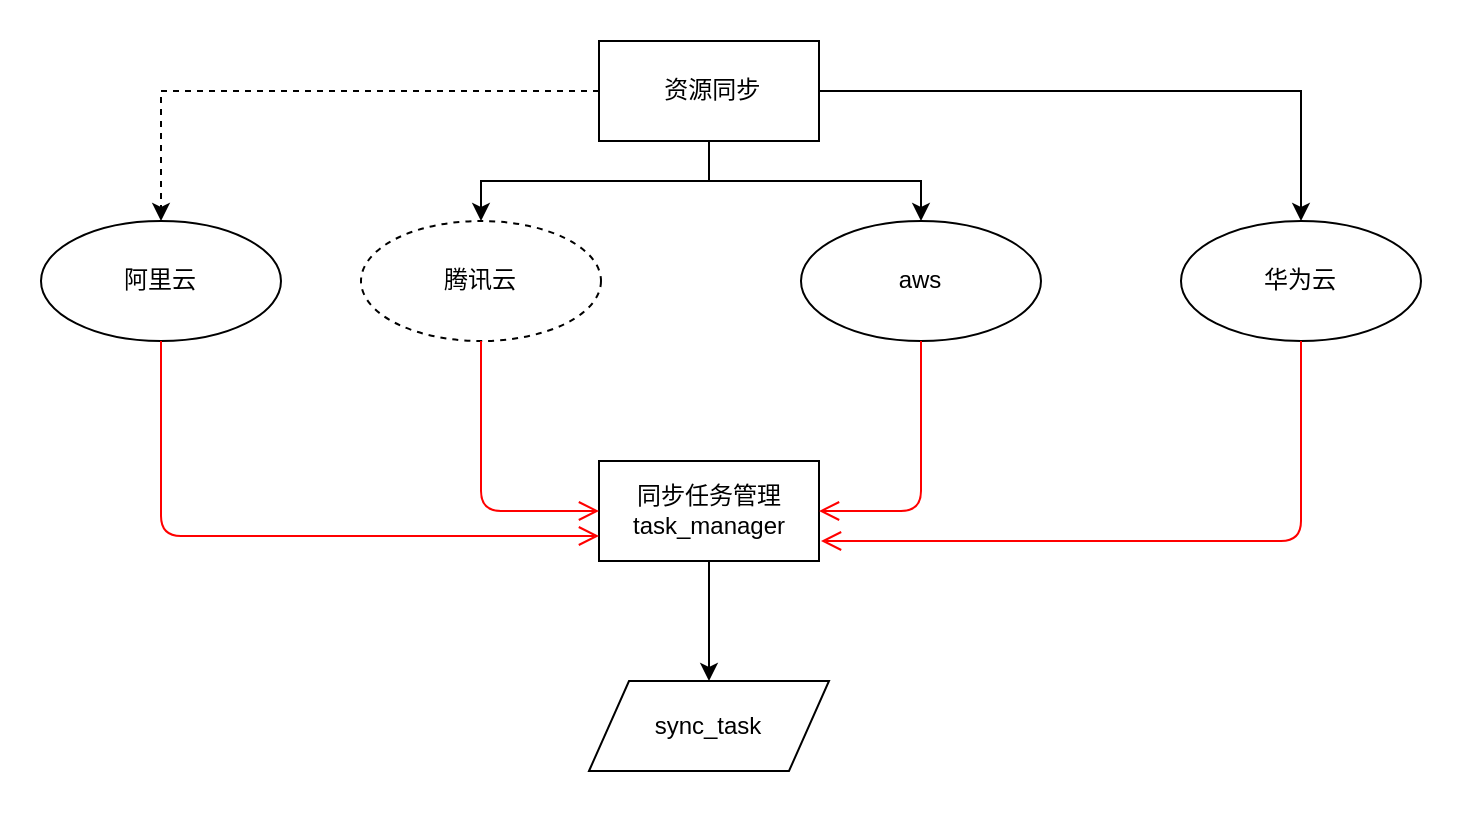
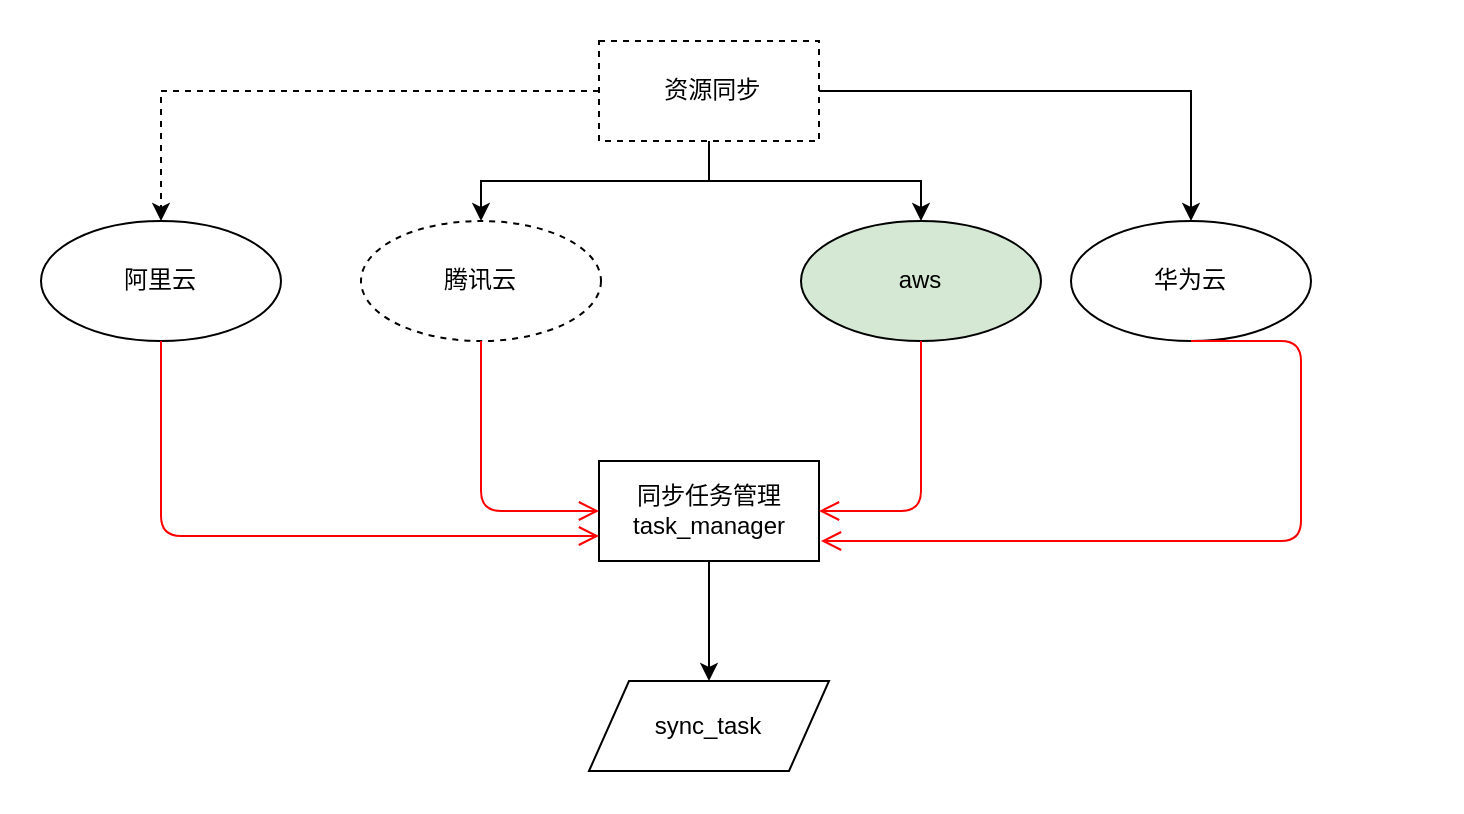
  <mxCell id="0" />
  <mxCell id="1" parent="0" />
  <mxCell id="2" value="" style="edgeStyle=orthogonalEdgeStyle;rounded=0;orthogonalLoop=1;jettySize=auto;html=1;dashed=1;" edge="1" parent="1" source="6" target="7"><mxGeometry relative="1" as="geometry" /></mxCell>
  <mxCell id="3" value="" style="edgeStyle=orthogonalEdgeStyle;rounded=0;orthogonalLoop=1;jettySize=auto;html=1;" edge="1" parent="1" source="6" target="8"><mxGeometry relative="1" as="geometry" /></mxCell>
  <mxCell id="4" value="" style="edgeStyle=orthogonalEdgeStyle;rounded=0;orthogonalLoop=1;jettySize=auto;html=1;" edge="1" parent="1" source="6" target="9"><mxGeometry relative="1" as="geometry" /></mxCell>
  <mxCell id="5" value="" style="edgeStyle=orthogonalEdgeStyle;rounded=0;orthogonalLoop=1;jettySize=auto;html=1;" edge="1" parent="1" source="6" target="10"><mxGeometry relative="1" as="geometry" /></mxCell>
- <mxCell id="6" value="&amp;nbsp;资源同步" style="html=1;" vertex="1" parent="1"><mxGeometry x="299" y="20" width="110" height="50" as="geometry" /></mxCell>
+ <mxCell id="6" value="&amp;nbsp;资源同步" style="html=1;dashed=1;" vertex="1" parent="1"><mxGeometry x="299" y="20" width="110" height="50" as="geometry" /></mxCell>
  <mxCell id="7" value="阿里云" style="ellipse;whiteSpace=wrap;html=1;" vertex="1" parent="1"><mxGeometry x="20" y="110" width="120" height="60" as="geometry" /></mxCell>
  <mxCell id="8" value="腾讯云" style="ellipse;whiteSpace=wrap;html=1;dashed=1;" vertex="1" parent="1"><mxGeometry x="180" y="110" width="120" height="60" as="geometry" /></mxCell>
- <mxCell id="9" value="aws" style="ellipse;whiteSpace=wrap;html=1;" vertex="1" parent="1"><mxGeometry x="400" y="110" width="120" height="60" as="geometry" /></mxCell>
- <mxCell id="10" value="华为云" style="ellipse;whiteSpace=wrap;html=1;" vertex="1" parent="1"><mxGeometry x="590" y="110" width="120" height="60" as="geometry" /></mxCell>
+ <mxCell id="9" value="aws" style="ellipse;whiteSpace=wrap;html=1;fillColor=#d5e8d4;" vertex="1" parent="1"><mxGeometry x="400" y="110" width="120" height="60" as="geometry" /></mxCell>
+ <mxCell id="10" value="华为云" style="ellipse;whiteSpace=wrap;html=1;" vertex="1" parent="1"><mxGeometry x="535" y="110" width="120" height="60" as="geometry" /></mxCell>
  <mxCell id="11" value="" style="edgeStyle=orthogonalEdgeStyle;rounded=0;orthogonalLoop=1;jettySize=auto;html=1;" edge="1" parent="1" source="12" target="17"><mxGeometry relative="1" as="geometry" /></mxCell>
  <mxCell id="12" value="同步任务管理&lt;br&gt;task_manager" style="html=1;" vertex="1" parent="1"><mxGeometry x="299" y="230" width="110" height="50" as="geometry" /></mxCell>
  <mxCell id="13" value="" style="edgeStyle=orthogonalEdgeStyle;html=1;verticalAlign=bottom;endArrow=open;endSize=8;strokeColor=#ff0000;exitX=0.5;exitY=1;exitDx=0;exitDy=0;entryX=0;entryY=0.75;entryDx=0;entryDy=0;" edge="1" source="7" parent="1" target="12"><mxGeometry relative="1" as="geometry"><mxPoint x="160" y="310" as="targetPoint" /></mxGeometry></mxCell>
  <mxCell id="14" value="" style="edgeStyle=orthogonalEdgeStyle;html=1;verticalAlign=bottom;endArrow=open;endSize=8;strokeColor=#ff0000;exitX=0.5;exitY=1;exitDx=0;exitDy=0;entryX=0;entryY=0.5;entryDx=0;entryDy=0;" edge="1" source="8" parent="1" target="12"><mxGeometry relative="1" as="geometry"><mxPoint x="355" y="370" as="targetPoint" /><mxPoint x="355" y="310" as="sourcePoint" /></mxGeometry></mxCell>
  <mxCell id="15" value="" style="edgeStyle=orthogonalEdgeStyle;html=1;verticalAlign=bottom;endArrow=open;endSize=8;strokeColor=#ff0000;exitX=0.5;exitY=1;exitDx=0;exitDy=0;entryX=1;entryY=0.5;entryDx=0;entryDy=0;" edge="1" source="9" parent="1" target="12"><mxGeometry relative="1" as="geometry"><mxPoint x="355" y="370" as="targetPoint" /><mxPoint x="355" y="310" as="sourcePoint" /></mxGeometry></mxCell>
  <mxCell id="16" value="" style="edgeStyle=orthogonalEdgeStyle;html=1;verticalAlign=bottom;endArrow=open;endSize=8;strokeColor=#ff0000;exitX=0.5;exitY=1;exitDx=0;exitDy=0;" edge="1" source="10" parent="1"><mxGeometry relative="1" as="geometry"><mxPoint x="410" y="270" as="targetPoint" /><mxPoint x="355" y="310" as="sourcePoint" /><Array as="points"><mxPoint x="650" y="270" /></Array></mxGeometry></mxCell>
  <mxCell id="17" value="sync_task" style="shape=parallelogram;perimeter=parallelogramPerimeter;whiteSpace=wrap;html=1;fixedSize=1;" vertex="1" parent="1"><mxGeometry x="294" y="340" width="120" height="45" as="geometry" /></mxCell>
